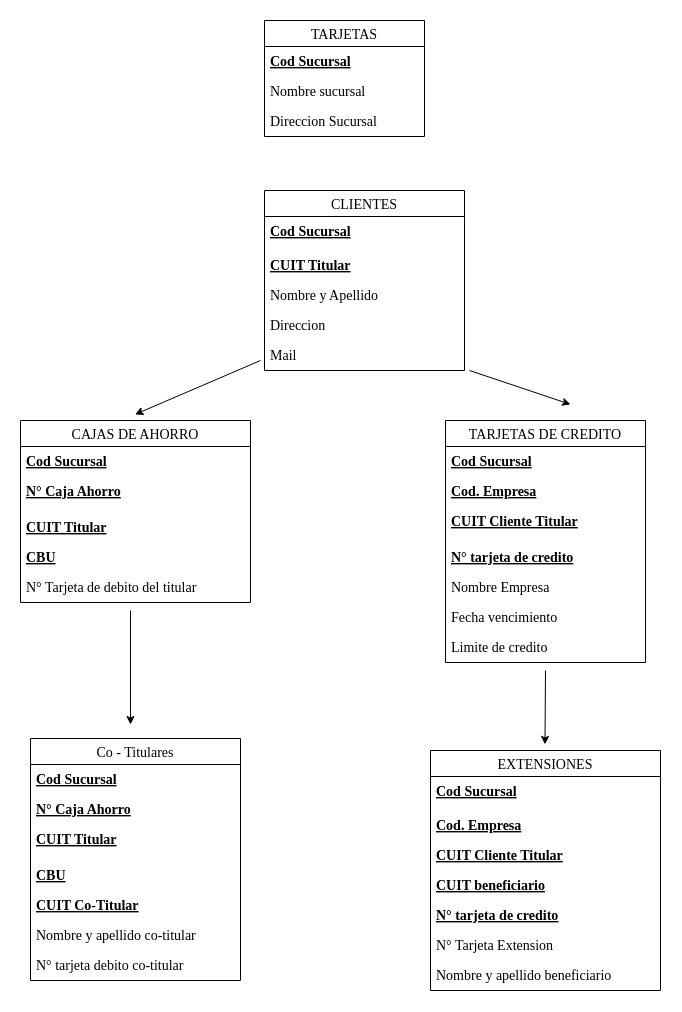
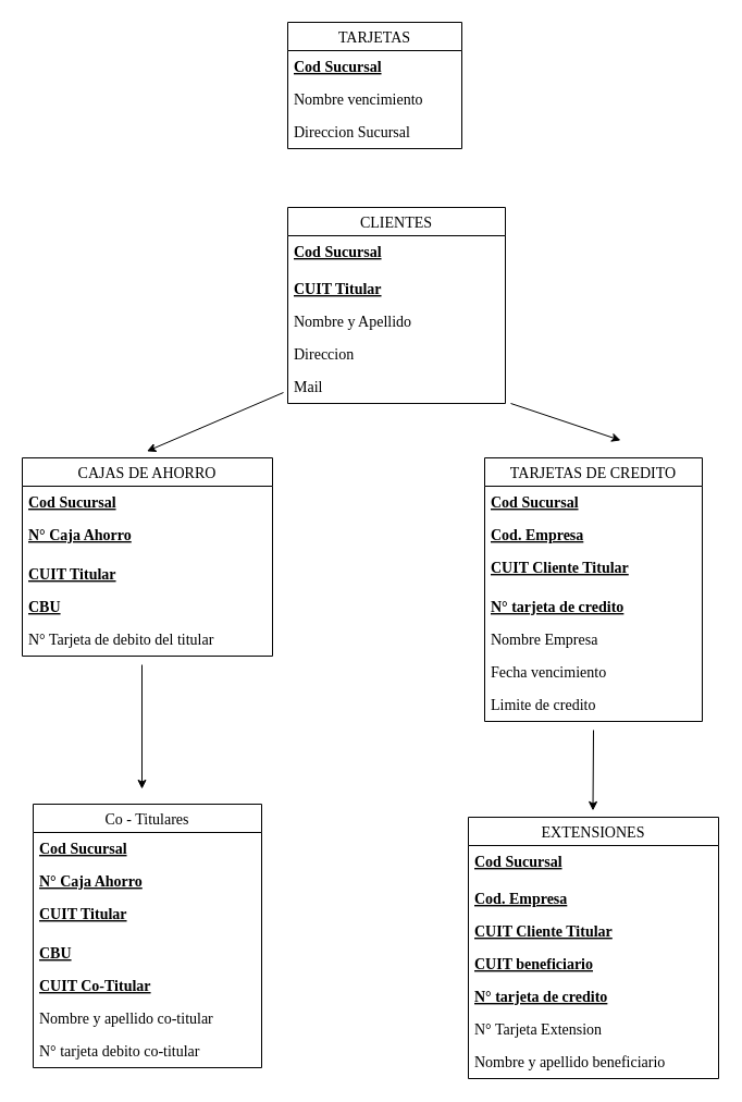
  <mxCell id="0" />
  <mxCell id="1" parent="0" />
  <mxCell id="2" value="TARJETAS" style="swimlane;fontStyle=0;childLayout=stackLayout;horizontal=1;startSize=26;horizontalStack=0;resizeParent=1;resizeParentMax=0;resizeLast=0;collapsible=1;marginBottom=0;align=center;fontSize=14;fontFamily=Verdana;" parent="1" vertex="1"><mxGeometry x="264" y="20" width="160" height="116" as="geometry" /></mxCell>
  <mxCell id="3" value="Cod Sucursal" style="text;strokeColor=none;fillColor=none;spacingLeft=4;spacingRight=4;overflow=hidden;rotatable=0;points=[[0,0.5],[1,0.5]];portConstraint=eastwest;fontSize=14;fontStyle=5;fontFamily=Verdana;" parent="2" vertex="1"><mxGeometry y="26" width="160" height="30" as="geometry" /></mxCell>
- <mxCell id="4" value="Nombre sucursal" style="text;strokeColor=none;fillColor=none;spacingLeft=4;spacingRight=4;overflow=hidden;rotatable=0;points=[[0,0.5],[1,0.5]];portConstraint=eastwest;fontSize=14;fontFamily=Verdana;" parent="2" vertex="1"><mxGeometry y="56" width="160" height="30" as="geometry" /></mxCell>
+ <mxCell id="4" value="Nombre vencimiento" style="text;strokeColor=none;fillColor=none;spacingLeft=4;spacingRight=4;overflow=hidden;rotatable=0;points=[[0,0.5],[1,0.5]];portConstraint=eastwest;fontSize=14;fontFamily=Verdana;" parent="2" vertex="1"><mxGeometry y="56" width="160" height="30" as="geometry" /></mxCell>
  <mxCell id="5" value="Direccion Sucursal" style="text;strokeColor=none;fillColor=none;spacingLeft=4;spacingRight=4;overflow=hidden;rotatable=0;points=[[0,0.5],[1,0.5]];portConstraint=eastwest;fontSize=14;fontFamily=Verdana;" parent="2" vertex="1"><mxGeometry y="86" width="160" height="30" as="geometry" /></mxCell>
  <mxCell id="6" value="CLIENTES" style="swimlane;fontStyle=0;childLayout=stackLayout;horizontal=1;startSize=26;horizontalStack=0;resizeParent=1;resizeParentMax=0;resizeLast=0;collapsible=1;marginBottom=0;align=center;fontSize=14;fontFamily=Verdana;" parent="1" vertex="1"><mxGeometry x="264" y="190" width="200" height="180" as="geometry" /></mxCell>
  <mxCell id="7" value="Cod Sucursal" style="text;strokeColor=none;fillColor=none;spacingLeft=4;spacingRight=4;overflow=hidden;rotatable=0;points=[[0,0.5],[1,0.5]];portConstraint=eastwest;fontSize=14;fontStyle=5;fontFamily=Verdana;" parent="6" vertex="1"><mxGeometry y="26" width="200" height="34" as="geometry" /></mxCell>
  <mxCell id="8" value="CUIT Titular" style="text;strokeColor=none;fillColor=none;spacingLeft=4;spacingRight=4;overflow=hidden;rotatable=0;points=[[0,0.5],[1,0.5]];portConstraint=eastwest;fontSize=14;fontStyle=5;fontFamily=Verdana;" parent="6" vertex="1"><mxGeometry y="60" width="200" height="30" as="geometry" /></mxCell>
  <mxCell id="9" value="Nombre y Apellido" style="text;strokeColor=none;fillColor=none;spacingLeft=4;spacingRight=4;overflow=hidden;rotatable=0;points=[[0,0.5],[1,0.5]];portConstraint=eastwest;fontSize=14;fontFamily=Verdana;" parent="6" vertex="1"><mxGeometry y="90" width="200" height="30" as="geometry" /></mxCell>
  <mxCell id="10" value="Direccion" style="text;strokeColor=none;fillColor=none;spacingLeft=4;spacingRight=4;overflow=hidden;rotatable=0;points=[[0,0.5],[1,0.5]];portConstraint=eastwest;fontSize=14;fontFamily=Verdana;" parent="6" vertex="1"><mxGeometry y="120" width="200" height="30" as="geometry" /></mxCell>
  <mxCell id="11" value="Mail" style="text;strokeColor=none;fillColor=none;spacingLeft=4;spacingRight=4;overflow=hidden;rotatable=0;points=[[0,0.5],[1,0.5]];portConstraint=eastwest;fontSize=14;fontFamily=Verdana;" parent="6" vertex="1"><mxGeometry y="150" width="200" height="30" as="geometry" /></mxCell>
  <mxCell id="12" value="CAJAS DE AHORRO" style="swimlane;fontStyle=0;childLayout=stackLayout;horizontal=1;startSize=26;horizontalStack=0;resizeParent=1;resizeParentMax=0;resizeLast=0;collapsible=1;marginBottom=0;align=center;fontSize=14;fontFamily=Verdana;" parent="1" vertex="1"><mxGeometry x="20" y="420" width="230" height="182" as="geometry" /></mxCell>
  <mxCell id="13" value="Cod Sucursal" style="text;strokeColor=none;fillColor=none;spacingLeft=4;spacingRight=4;overflow=hidden;rotatable=0;points=[[0,0.5],[1,0.5]];portConstraint=eastwest;fontSize=14;fontStyle=5;fontFamily=Verdana;" parent="12" vertex="1"><mxGeometry y="26" width="230" height="30" as="geometry" /></mxCell>
  <mxCell id="14" value="N° Caja Ahorro" style="text;strokeColor=none;fillColor=none;spacingLeft=4;spacingRight=4;overflow=hidden;rotatable=0;points=[[0,0.5],[1,0.5]];portConstraint=eastwest;fontSize=14;fontStyle=5;fontFamily=Verdana;" parent="12" vertex="1"><mxGeometry y="56" width="230" height="36" as="geometry" /></mxCell>
  <mxCell id="15" value="CUIT Titular" style="text;strokeColor=none;fillColor=none;spacingLeft=4;spacingRight=4;overflow=hidden;rotatable=0;points=[[0,0.5],[1,0.5]];portConstraint=eastwest;fontSize=14;fontStyle=5;fontFamily=Verdana;" parent="12" vertex="1"><mxGeometry y="92" width="230" height="30" as="geometry" /></mxCell>
  <mxCell id="16" value="CBU" style="text;strokeColor=none;fillColor=none;spacingLeft=4;spacingRight=4;overflow=hidden;rotatable=0;points=[[0,0.5],[1,0.5]];portConstraint=eastwest;fontSize=14;fontStyle=5;fontFamily=Verdana;" parent="12" vertex="1"><mxGeometry y="122" width="230" height="30" as="geometry" /></mxCell>
  <mxCell id="17" value="N° Tarjeta de debito del titular" style="text;strokeColor=none;fillColor=none;spacingLeft=4;spacingRight=4;overflow=hidden;rotatable=0;points=[[0,0.5],[1,0.5]];portConstraint=eastwest;fontSize=14;fontFamily=Verdana;" parent="12" vertex="1"><mxGeometry y="152" width="230" height="30" as="geometry" /></mxCell>
  <mxCell id="18" value="Co - Titulares" style="swimlane;fontStyle=0;childLayout=stackLayout;horizontal=1;startSize=26;horizontalStack=0;resizeParent=1;resizeParentMax=0;resizeLast=0;collapsible=1;marginBottom=0;align=center;fontSize=14;fontFamily=Verdana;" parent="1" vertex="1"><mxGeometry x="30" y="738" width="210" height="242" as="geometry" /></mxCell>
  <mxCell id="19" value="Cod Sucursal" style="text;strokeColor=none;fillColor=none;spacingLeft=4;spacingRight=4;overflow=hidden;rotatable=0;points=[[0,0.5],[1,0.5]];portConstraint=eastwest;fontSize=14;fontStyle=5;fontFamily=Verdana;" parent="18" vertex="1"><mxGeometry y="26" width="210" height="30" as="geometry" /></mxCell>
  <mxCell id="20" value="N° Caja Ahorro" style="text;strokeColor=none;fillColor=none;spacingLeft=4;spacingRight=4;overflow=hidden;rotatable=0;points=[[0,0.5],[1,0.5]];portConstraint=eastwest;fontSize=14;fontStyle=5;fontFamily=Verdana;" parent="18" vertex="1"><mxGeometry y="56" width="210" height="30" as="geometry" /></mxCell>
  <mxCell id="21" value="CUIT Titular" style="text;strokeColor=none;fillColor=none;spacingLeft=4;spacingRight=4;overflow=hidden;rotatable=0;points=[[0,0.5],[1,0.5]];portConstraint=eastwest;fontSize=14;fontStyle=5;fontFamily=Verdana;" parent="18" vertex="1"><mxGeometry y="86" width="210" height="36" as="geometry" /></mxCell>
  <mxCell id="22" value="CBU" style="text;strokeColor=none;fillColor=none;spacingLeft=4;spacingRight=4;overflow=hidden;rotatable=0;points=[[0,0.5],[1,0.5]];portConstraint=eastwest;fontSize=14;fontStyle=5;fontFamily=Verdana;" parent="18" vertex="1"><mxGeometry y="122" width="210" height="30" as="geometry" /></mxCell>
  <mxCell id="23" value="CUIT Co-Titular" style="text;strokeColor=none;fillColor=none;spacingLeft=4;spacingRight=4;overflow=hidden;rotatable=0;points=[[0,0.5],[1,0.5]];portConstraint=eastwest;fontSize=14;fontStyle=5;fontFamily=Verdana;" parent="18" vertex="1"><mxGeometry y="152" width="210" height="30" as="geometry" /></mxCell>
  <mxCell id="24" value="Nombre y apellido co-titular" style="text;strokeColor=none;fillColor=none;spacingLeft=4;spacingRight=4;overflow=hidden;rotatable=0;points=[[0,0.5],[1,0.5]];portConstraint=eastwest;fontSize=14;fontFamily=Verdana;" parent="18" vertex="1"><mxGeometry y="182" width="210" height="30" as="geometry" /></mxCell>
  <mxCell id="25" value="N° tarjeta debito co-titular" style="text;strokeColor=none;fillColor=none;spacingLeft=4;spacingRight=4;overflow=hidden;rotatable=0;points=[[0,0.5],[1,0.5]];portConstraint=eastwest;fontSize=14;fontFamily=Verdana;" parent="18" vertex="1"><mxGeometry y="212" width="210" height="30" as="geometry" /></mxCell>
  <mxCell id="26" value="TARJETAS DE CREDITO" style="swimlane;fontStyle=0;childLayout=stackLayout;horizontal=1;startSize=26;horizontalStack=0;resizeParent=1;resizeParentMax=0;resizeLast=0;collapsible=1;marginBottom=0;align=center;fontSize=14;fontFamily=Verdana;" parent="1" vertex="1"><mxGeometry x="445" y="420" width="200" height="242" as="geometry" /></mxCell>
  <mxCell id="27" value="Cod Sucursal" style="text;strokeColor=none;fillColor=none;spacingLeft=4;spacingRight=4;overflow=hidden;rotatable=0;points=[[0,0.5],[1,0.5]];portConstraint=eastwest;fontSize=14;fontStyle=5;fontFamily=Verdana;" parent="26" vertex="1"><mxGeometry y="26" width="200" height="30" as="geometry" /></mxCell>
  <mxCell id="28" value="Cod. Empresa" style="text;strokeColor=none;fillColor=none;spacingLeft=4;spacingRight=4;overflow=hidden;rotatable=0;points=[[0,0.5],[1,0.5]];portConstraint=eastwest;fontSize=14;fontStyle=5;fontFamily=Verdana;" parent="26" vertex="1"><mxGeometry y="56" width="200" height="30" as="geometry" /></mxCell>
  <mxCell id="29" value="CUIT Cliente Titular" style="text;strokeColor=none;fillColor=none;spacingLeft=4;spacingRight=4;overflow=hidden;rotatable=0;points=[[0,0.5],[1,0.5]];portConstraint=eastwest;fontSize=14;fontStyle=5;fontFamily=Verdana;" parent="26" vertex="1"><mxGeometry y="86" width="200" height="36" as="geometry" /></mxCell>
  <mxCell id="30" value="N° tarjeta de credito" style="text;strokeColor=none;fillColor=none;spacingLeft=4;spacingRight=4;overflow=hidden;rotatable=0;points=[[0,0.5],[1,0.5]];portConstraint=eastwest;fontSize=14;fontStyle=5;fontFamily=Verdana;" parent="26" vertex="1"><mxGeometry y="122" width="200" height="30" as="geometry" /></mxCell>
  <mxCell id="31" value="Nombre Empresa" style="text;strokeColor=none;fillColor=none;spacingLeft=4;spacingRight=4;overflow=hidden;rotatable=0;points=[[0,0.5],[1,0.5]];portConstraint=eastwest;fontSize=14;fontFamily=Verdana;" parent="26" vertex="1"><mxGeometry y="152" width="200" height="30" as="geometry" /></mxCell>
  <mxCell id="32" value="Fecha vencimiento" style="text;strokeColor=none;fillColor=none;spacingLeft=4;spacingRight=4;overflow=hidden;rotatable=0;points=[[0,0.5],[1,0.5]];portConstraint=eastwest;fontSize=14;fontFamily=Verdana;" parent="26" vertex="1"><mxGeometry y="182" width="200" height="30" as="geometry" /></mxCell>
  <mxCell id="33" value="Limite de credito&#10;" style="text;strokeColor=none;fillColor=none;spacingLeft=4;spacingRight=4;overflow=hidden;rotatable=0;points=[[0,0.5],[1,0.5]];portConstraint=eastwest;fontSize=14;fontFamily=Verdana;" parent="26" vertex="1"><mxGeometry y="212" width="200" height="30" as="geometry" /></mxCell>
  <mxCell id="34" value="EXTENSIONES" style="swimlane;fontStyle=0;childLayout=stackLayout;horizontal=1;startSize=26;horizontalStack=0;resizeParent=1;resizeParentMax=0;resizeLast=0;collapsible=1;marginBottom=0;align=center;fontSize=14;fontFamily=Verdana;" parent="1" vertex="1"><mxGeometry x="430" y="750" width="230" height="240" as="geometry" /></mxCell>
  <mxCell id="35" value="Cod Sucursal" style="text;strokeColor=none;fillColor=none;spacingLeft=4;spacingRight=4;overflow=hidden;rotatable=0;points=[[0,0.5],[1,0.5]];portConstraint=eastwest;fontSize=14;fontStyle=5;fontFamily=Verdana;" parent="34" vertex="1"><mxGeometry y="26" width="230" height="34" as="geometry" /></mxCell>
  <mxCell id="36" value="Cod. Empresa" style="text;strokeColor=none;fillColor=none;spacingLeft=4;spacingRight=4;overflow=hidden;rotatable=0;points=[[0,0.5],[1,0.5]];portConstraint=eastwest;fontSize=14;fontStyle=5;fontFamily=Verdana;" parent="34" vertex="1"><mxGeometry y="60" width="230" height="30" as="geometry" /></mxCell>
  <mxCell id="37" value="CUIT Cliente Titular" style="text;strokeColor=none;fillColor=none;spacingLeft=4;spacingRight=4;overflow=hidden;rotatable=0;points=[[0,0.5],[1,0.5]];portConstraint=eastwest;fontSize=14;fontStyle=5;fontFamily=Verdana;" parent="34" vertex="1"><mxGeometry y="90" width="230" height="30" as="geometry" /></mxCell>
  <mxCell id="38" value="CUIT beneficiario" style="text;strokeColor=none;fillColor=none;spacingLeft=4;spacingRight=4;overflow=hidden;rotatable=0;points=[[0,0.5],[1,0.5]];portConstraint=eastwest;fontSize=14;fontStyle=5;fontFamily=Verdana;" parent="34" vertex="1"><mxGeometry y="120" width="230" height="30" as="geometry" /></mxCell>
  <mxCell id="39" value="N° tarjeta de credito" style="text;strokeColor=none;fillColor=none;spacingLeft=4;spacingRight=4;overflow=hidden;rotatable=0;points=[[0,0.5],[1,0.5]];portConstraint=eastwest;fontSize=14;fontStyle=5;fontFamily=Verdana;" parent="34" vertex="1"><mxGeometry y="150" width="230" height="30" as="geometry" /></mxCell>
  <mxCell id="40" value="N° Tarjeta Extension" style="text;strokeColor=none;fillColor=none;spacingLeft=4;spacingRight=4;overflow=hidden;rotatable=0;points=[[0,0.5],[1,0.5]];portConstraint=eastwest;fontSize=14;fontFamily=Verdana;" parent="34" vertex="1"><mxGeometry y="180" width="230" height="30" as="geometry" /></mxCell>
  <mxCell id="41" value="Nombre y apellido beneficiario" style="text;strokeColor=none;fillColor=none;spacingLeft=4;spacingRight=4;overflow=hidden;rotatable=0;points=[[0,0.5],[1,0.5]];portConstraint=eastwest;fontSize=14;fontFamily=Verdana;" parent="34" vertex="1"><mxGeometry y="210" width="230" height="30" as="geometry" /></mxCell>
  <mxCell id="42" value="" style="endArrow=classic;html=1;fontFamily=Verdana;fontSize=14;align=left;entryX=0.415;entryY=-0.024;entryDx=0;entryDy=0;entryPerimeter=0;" edge="1" parent="1"><mxGeometry width="50" height="50" relative="1" as="geometry"><mxPoint x="260" y="360" as="sourcePoint" /><mxPoint x="134.5" y="413.92" as="targetPoint" /></mxGeometry></mxCell>
  <mxCell id="43" value="" style="endArrow=classic;html=1;fontFamily=Verdana;fontSize=14;align=left;exitX=1.025;exitY=1;exitDx=0;exitDy=0;exitPerimeter=0;entryX=0.415;entryY=-0.024;entryDx=0;entryDy=0;entryPerimeter=0;" edge="1" parent="1" source="11"><mxGeometry width="50" height="50" relative="1" as="geometry"><mxPoint x="570.04" y="360" as="sourcePoint" /><mxPoint x="570" y="403.92" as="targetPoint" /></mxGeometry></mxCell>
  <mxCell id="44" value="" style="endArrow=classic;html=1;fontFamily=Verdana;fontSize=14;align=left;" edge="1" parent="1"><mxGeometry width="50" height="50" relative="1" as="geometry"><mxPoint x="130" y="610" as="sourcePoint" /><mxPoint x="130" y="724" as="targetPoint" /></mxGeometry></mxCell>
  <mxCell id="45" value="" style="endArrow=classic;html=1;fontFamily=Verdana;fontSize=14;align=left;entryX=0.415;entryY=-0.024;entryDx=0;entryDy=0;entryPerimeter=0;" edge="1" parent="1"><mxGeometry width="50" height="50" relative="1" as="geometry"><mxPoint x="545" y="670" as="sourcePoint" /><mxPoint x="544.5" y="743.92" as="targetPoint" /></mxGeometry></mxCell>
